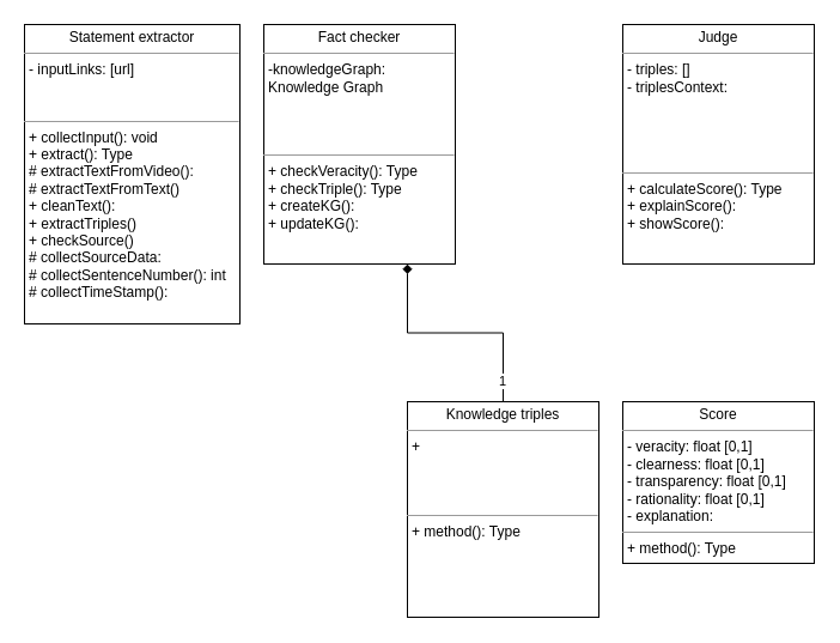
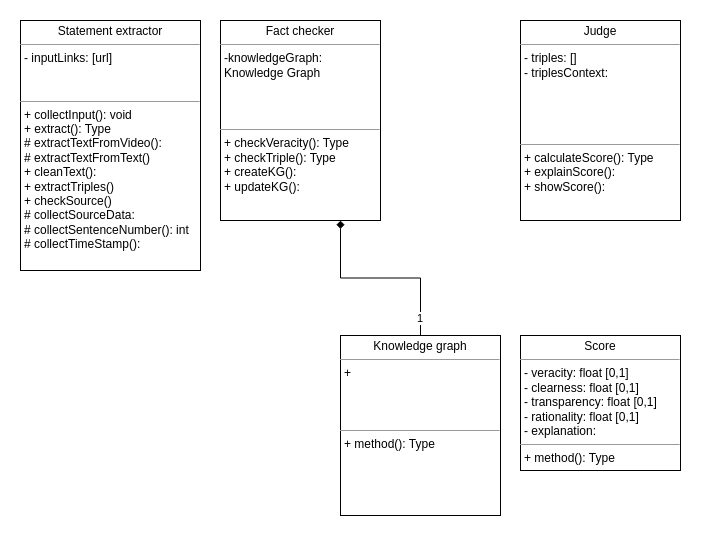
  <mxCell id="0" />
  <mxCell id="1" parent="0" />
  <mxCell id="2" value="&lt;p style=&quot;margin:0px;margin-top:4px;text-align:center;&quot;&gt;Statement extractor&lt;br&gt;&lt;/p&gt;&lt;hr size=&quot;1&quot;&gt;&lt;p style=&quot;margin:0px;margin-left:4px;&quot;&gt;- inputLinks: [url]&lt;/p&gt;&lt;p style=&quot;margin:0px;margin-left:4px;&quot;&gt;&lt;br&gt;&lt;/p&gt;&lt;p style=&quot;margin:0px;margin-left:4px;&quot;&gt;&lt;br&gt;&lt;/p&gt;&lt;hr size=&quot;1&quot;&gt;&lt;p style=&quot;margin:0px;margin-left:4px;&quot;&gt;+ collectInput(): void&lt;/p&gt;&lt;p style=&quot;margin:0px;margin-left:4px;&quot;&gt;+ extract(): Type&lt;/p&gt;&lt;p style=&quot;margin:0px;margin-left:4px;&quot;&gt;# extractTextFromVideo():&lt;/p&gt;&lt;p style=&quot;margin:0px;margin-left:4px;&quot;&gt;# extractTextFromText()&lt;/p&gt;&lt;p style=&quot;margin:0px;margin-left:4px;&quot;&gt;+ cleanText():&lt;/p&gt;&lt;p style=&quot;margin:0px;margin-left:4px;&quot;&gt;+ extractTriples()&lt;/p&gt;&lt;p style=&quot;margin:0px;margin-left:4px;&quot;&gt;+ checkSource()&lt;/p&gt;&lt;p style=&quot;margin:0px;margin-left:4px;&quot;&gt;# collectSourceData:&lt;/p&gt;&lt;p style=&quot;margin:0px;margin-left:4px;&quot;&gt;# collectSentenceNumber(): int&lt;/p&gt;&lt;p style=&quot;margin:0px;margin-left:4px;&quot;&gt;# collectTimeStamp():&lt;/p&gt;" style="verticalAlign=top;align=left;overflow=fill;fontSize=12;fontFamily=Helvetica;html=1;whiteSpace=wrap;" vertex="1" parent="1"><mxGeometry x="20" y="20" width="180" height="250" as="geometry" /></mxCell>
  <mxCell id="3" value="&lt;p style=&quot;margin:0px;margin-top:4px;text-align:center;&quot;&gt;Fact checker&lt;/p&gt;&lt;hr size=&quot;1&quot;&gt;&lt;p style=&quot;margin:0px;margin-left:4px;&quot;&gt;-knowledgeGraph: Knowledge Graph&lt;/p&gt;&lt;p style=&quot;margin:0px;margin-left:4px;&quot;&gt;&lt;br&gt;&lt;/p&gt;&lt;p style=&quot;margin:0px;margin-left:4px;&quot;&gt;&lt;br&gt;&lt;/p&gt;&lt;p style=&quot;margin:0px;margin-left:4px;&quot;&gt;&lt;br&gt;&lt;/p&gt;&lt;hr size=&quot;1&quot;&gt;&lt;p style=&quot;margin:0px;margin-left:4px;&quot;&gt;+ checkVeracity(): Type&lt;/p&gt;&lt;p style=&quot;margin:0px;margin-left:4px;&quot;&gt;+ checkTriple(): Type&lt;/p&gt;&lt;p style=&quot;margin:0px;margin-left:4px;&quot;&gt;+ createKG():&lt;/p&gt;&lt;p style=&quot;margin:0px;margin-left:4px;&quot;&gt;+ updateKG():&lt;/p&gt;&lt;p style=&quot;margin:0px;margin-left:4px;&quot;&gt;&lt;br&gt;&lt;/p&gt;" style="verticalAlign=top;align=left;overflow=fill;fontSize=12;fontFamily=Helvetica;html=1;whiteSpace=wrap;" vertex="1" parent="1"><mxGeometry x="220" y="20" width="160" height="200" as="geometry" /></mxCell>
  <mxCell id="4" style="edgeStyle=orthogonalEdgeStyle;rounded=0;orthogonalLoop=1;jettySize=auto;html=1;exitX=0.5;exitY=0;exitDx=0;exitDy=0;entryX=0.75;entryY=1;entryDx=0;entryDy=0;endArrow=diamond;endFill=1;" edge="1" parent="1" source="6" target="3"><mxGeometry relative="1" as="geometry" /></mxCell>
  <mxCell id="5" value="1&amp;nbsp;" style="edgeLabel;html=1;align=center;verticalAlign=middle;resizable=0;points=[];" vertex="1" connectable="0" parent="4"><mxGeometry x="-0.815" relative="1" as="geometry"><mxPoint as="offset" /></mxGeometry></mxCell>
- <mxCell id="6" value="&lt;p style=&quot;margin:0px;margin-top:4px;text-align:center;&quot;&gt;Knowledge triples&lt;/p&gt;&lt;hr size=&quot;1&quot;&gt;&lt;p style=&quot;margin:0px;margin-left:4px;&quot;&gt;+&amp;nbsp;&lt;/p&gt;&lt;p style=&quot;margin:0px;margin-left:4px;&quot;&gt;&lt;br&gt;&lt;/p&gt;&lt;p style=&quot;margin:0px;margin-left:4px;&quot;&gt;&lt;br&gt;&lt;/p&gt;&lt;p style=&quot;margin:0px;margin-left:4px;&quot;&gt;&lt;br&gt;&lt;/p&gt;&lt;hr size=&quot;1&quot;&gt;&lt;p style=&quot;margin:0px;margin-left:4px;&quot;&gt;+ method(): Type&lt;/p&gt;" style="verticalAlign=top;align=left;overflow=fill;fontSize=12;fontFamily=Helvetica;html=1;whiteSpace=wrap;" vertex="1" parent="1"><mxGeometry x="340" y="335" width="160" height="180" as="geometry" /></mxCell>
+ <mxCell id="6" value="&lt;p style=&quot;margin:0px;margin-top:4px;text-align:center;&quot;&gt;Knowledge graph&lt;/p&gt;&lt;hr size=&quot;1&quot;&gt;&lt;p style=&quot;margin:0px;margin-left:4px;&quot;&gt;+&amp;nbsp;&lt;/p&gt;&lt;p style=&quot;margin:0px;margin-left:4px;&quot;&gt;&lt;br&gt;&lt;/p&gt;&lt;p style=&quot;margin:0px;margin-left:4px;&quot;&gt;&lt;br&gt;&lt;/p&gt;&lt;p style=&quot;margin:0px;margin-left:4px;&quot;&gt;&lt;br&gt;&lt;/p&gt;&lt;hr size=&quot;1&quot;&gt;&lt;p style=&quot;margin:0px;margin-left:4px;&quot;&gt;+ method(): Type&lt;/p&gt;" style="verticalAlign=top;align=left;overflow=fill;fontSize=12;fontFamily=Helvetica;html=1;whiteSpace=wrap;" vertex="1" parent="1"><mxGeometry x="340" y="335" width="160" height="180" as="geometry" /></mxCell>
  <mxCell id="7" value="&lt;p style=&quot;margin:0px;margin-top:4px;text-align:center;&quot;&gt;Judge&lt;/p&gt;&lt;hr size=&quot;1&quot;&gt;&lt;p style=&quot;margin:0px;margin-left:4px;&quot;&gt;- triples: []&lt;/p&gt;&lt;p style=&quot;margin:0px;margin-left:4px;&quot;&gt;- triplesContext:&lt;/p&gt;&lt;p style=&quot;margin:0px;margin-left:4px;&quot;&gt;&lt;br&gt;&lt;/p&gt;&lt;p style=&quot;margin:0px;margin-left:4px;&quot;&gt;&lt;br&gt;&lt;/p&gt;&lt;p style=&quot;margin:0px;margin-left:4px;&quot;&gt;&lt;br&gt;&lt;/p&gt;&lt;p style=&quot;margin:0px;margin-left:4px;&quot;&gt;&lt;br&gt;&lt;/p&gt;&lt;hr size=&quot;1&quot;&gt;&lt;p style=&quot;margin:0px;margin-left:4px;&quot;&gt;+ calculateScore(): Type&lt;/p&gt;&lt;p style=&quot;margin:0px;margin-left:4px;&quot;&gt;+ explainScore():&lt;/p&gt;&lt;p style=&quot;margin:0px;margin-left:4px;&quot;&gt;+ showScore():&lt;/p&gt;" style="verticalAlign=top;align=left;overflow=fill;fontSize=12;fontFamily=Helvetica;html=1;whiteSpace=wrap;" vertex="1" parent="1"><mxGeometry x="520" y="20" width="160" height="200" as="geometry" /></mxCell>
  <mxCell id="8" value="&lt;p style=&quot;margin:0px;margin-top:4px;text-align:center;&quot;&gt;Score&lt;/p&gt;&lt;hr size=&quot;1&quot;&gt;&lt;p style=&quot;margin:0px;margin-left:4px;&quot;&gt;- veracity: float [0,1]&lt;/p&gt;&lt;p style=&quot;margin:0px;margin-left:4px;&quot;&gt;- clearness: float [0,1]&lt;br&gt;&lt;/p&gt;&lt;p style=&quot;margin:0px;margin-left:4px;&quot;&gt;- transparency: float [0,1]&lt;/p&gt;&lt;p style=&quot;margin:0px;margin-left:4px;&quot;&gt;- rationality: float [0,1]&lt;br&gt;&lt;/p&gt;&lt;p style=&quot;margin:0px;margin-left:4px;&quot;&gt;- explanation:&amp;nbsp;&lt;/p&gt;&lt;hr size=&quot;1&quot;&gt;&lt;p style=&quot;margin:0px;margin-left:4px;&quot;&gt;+ method(): Type&lt;/p&gt;" style="verticalAlign=top;align=left;overflow=fill;fontSize=12;fontFamily=Helvetica;html=1;whiteSpace=wrap;" vertex="1" parent="1"><mxGeometry x="520" y="335" width="160" height="135" as="geometry" /></mxCell>
